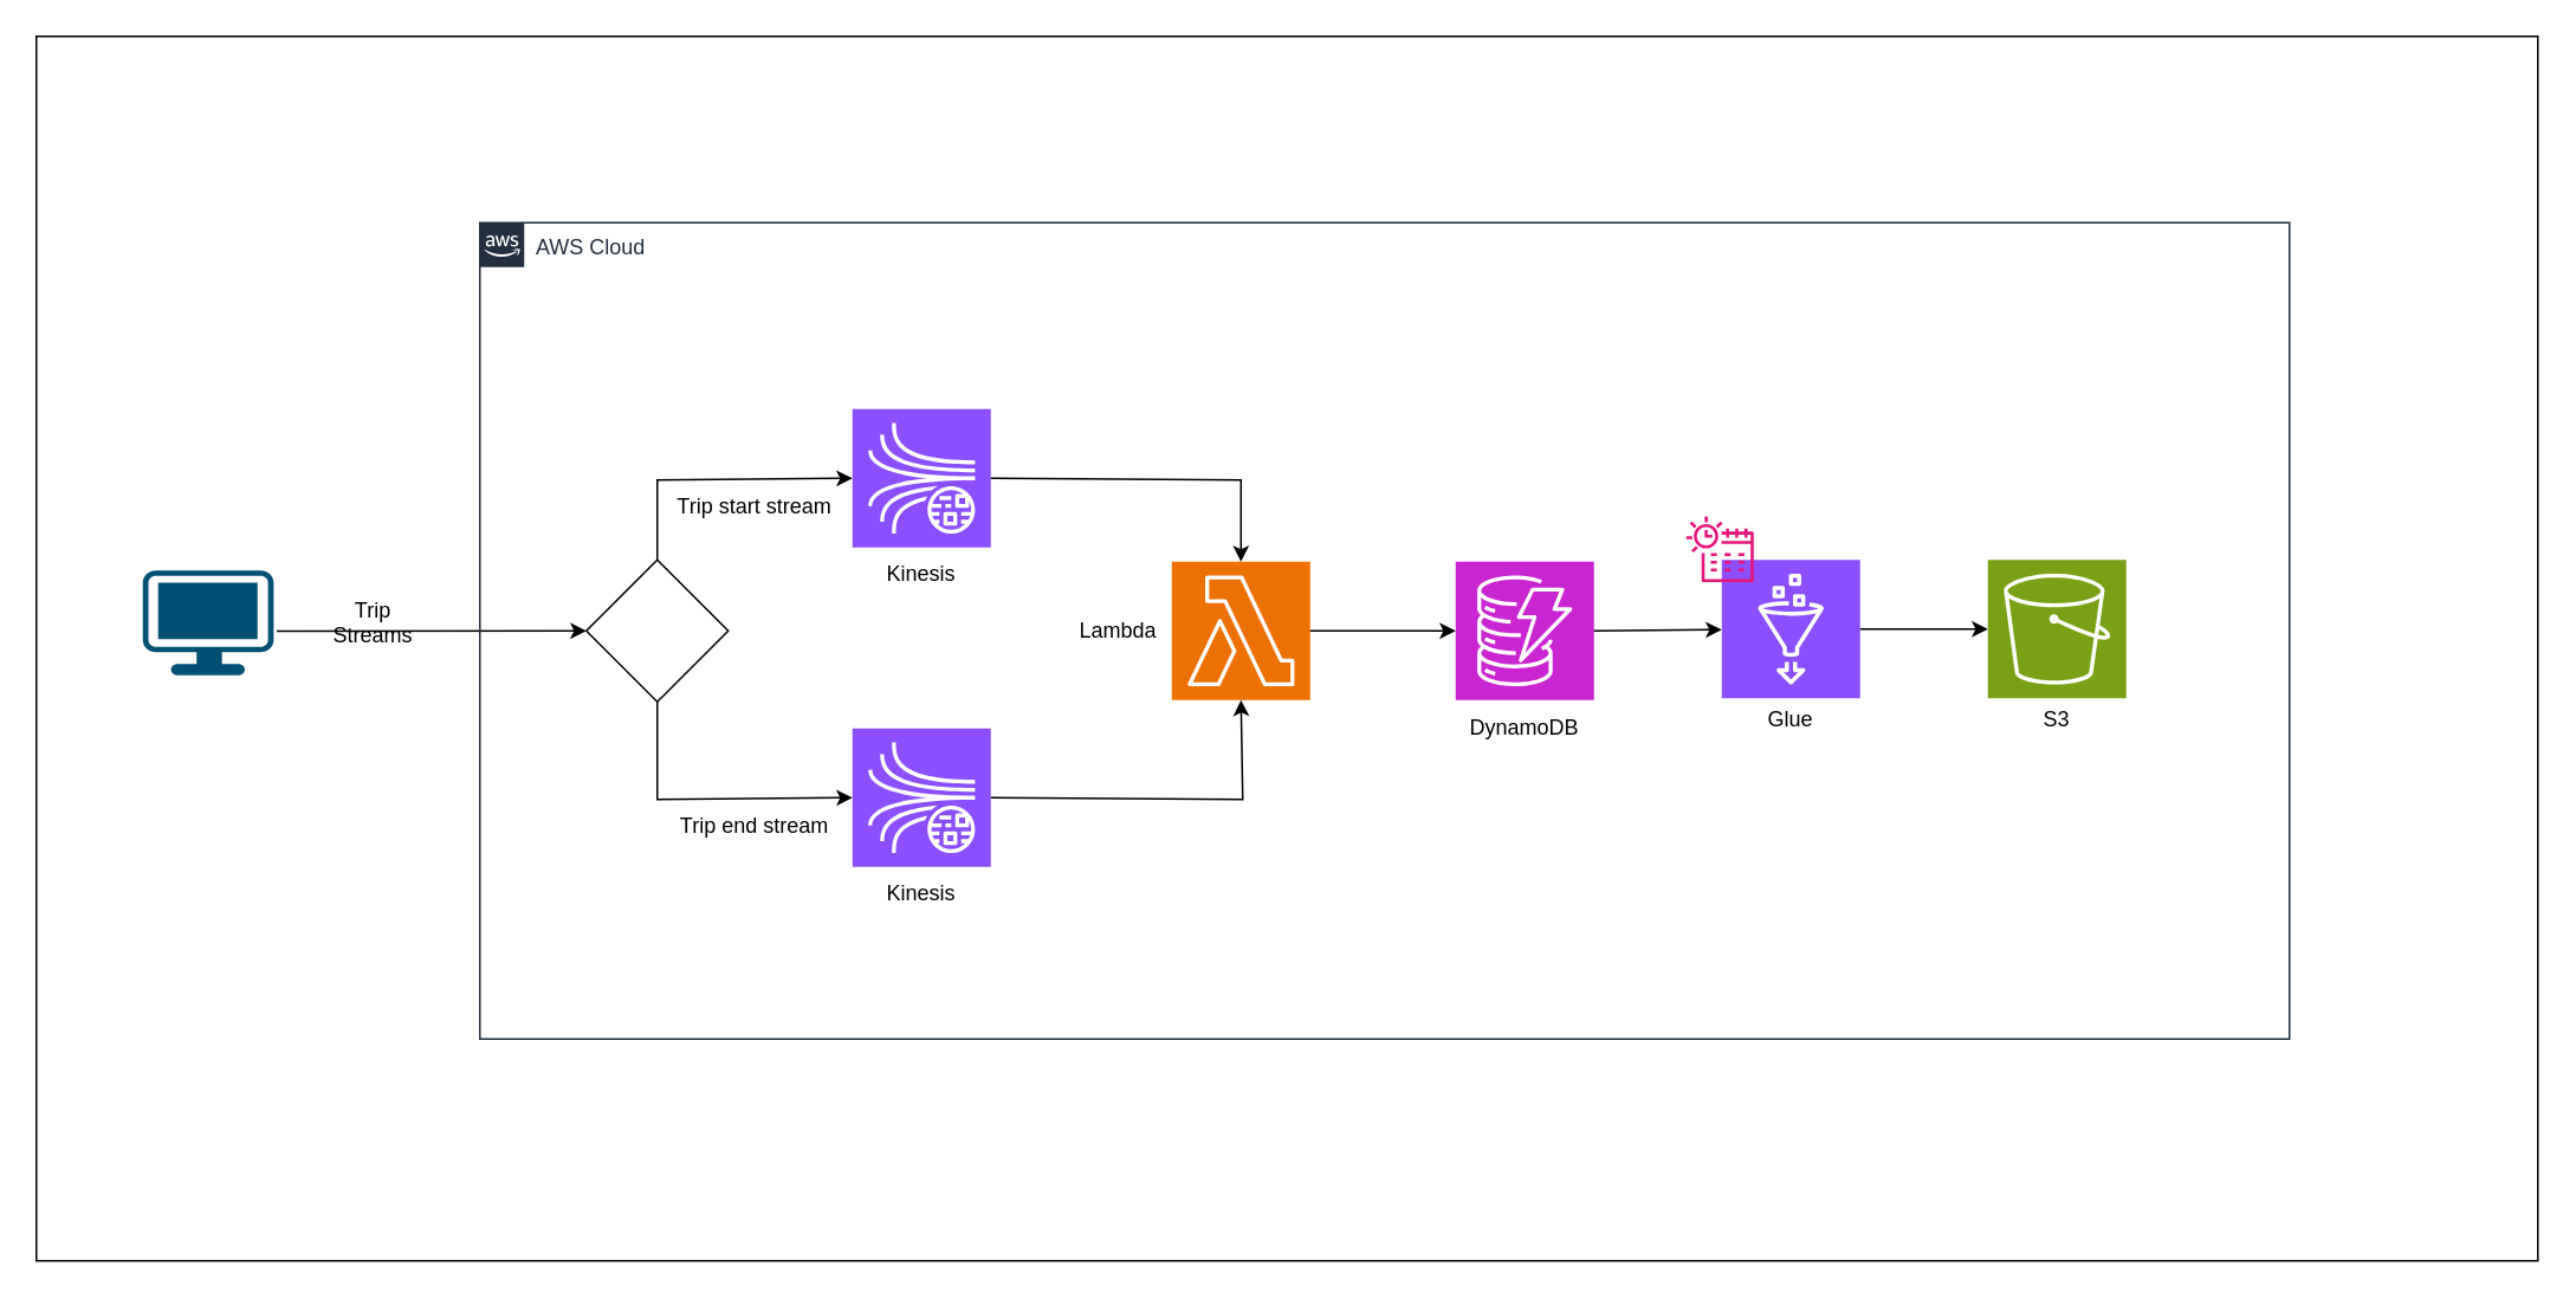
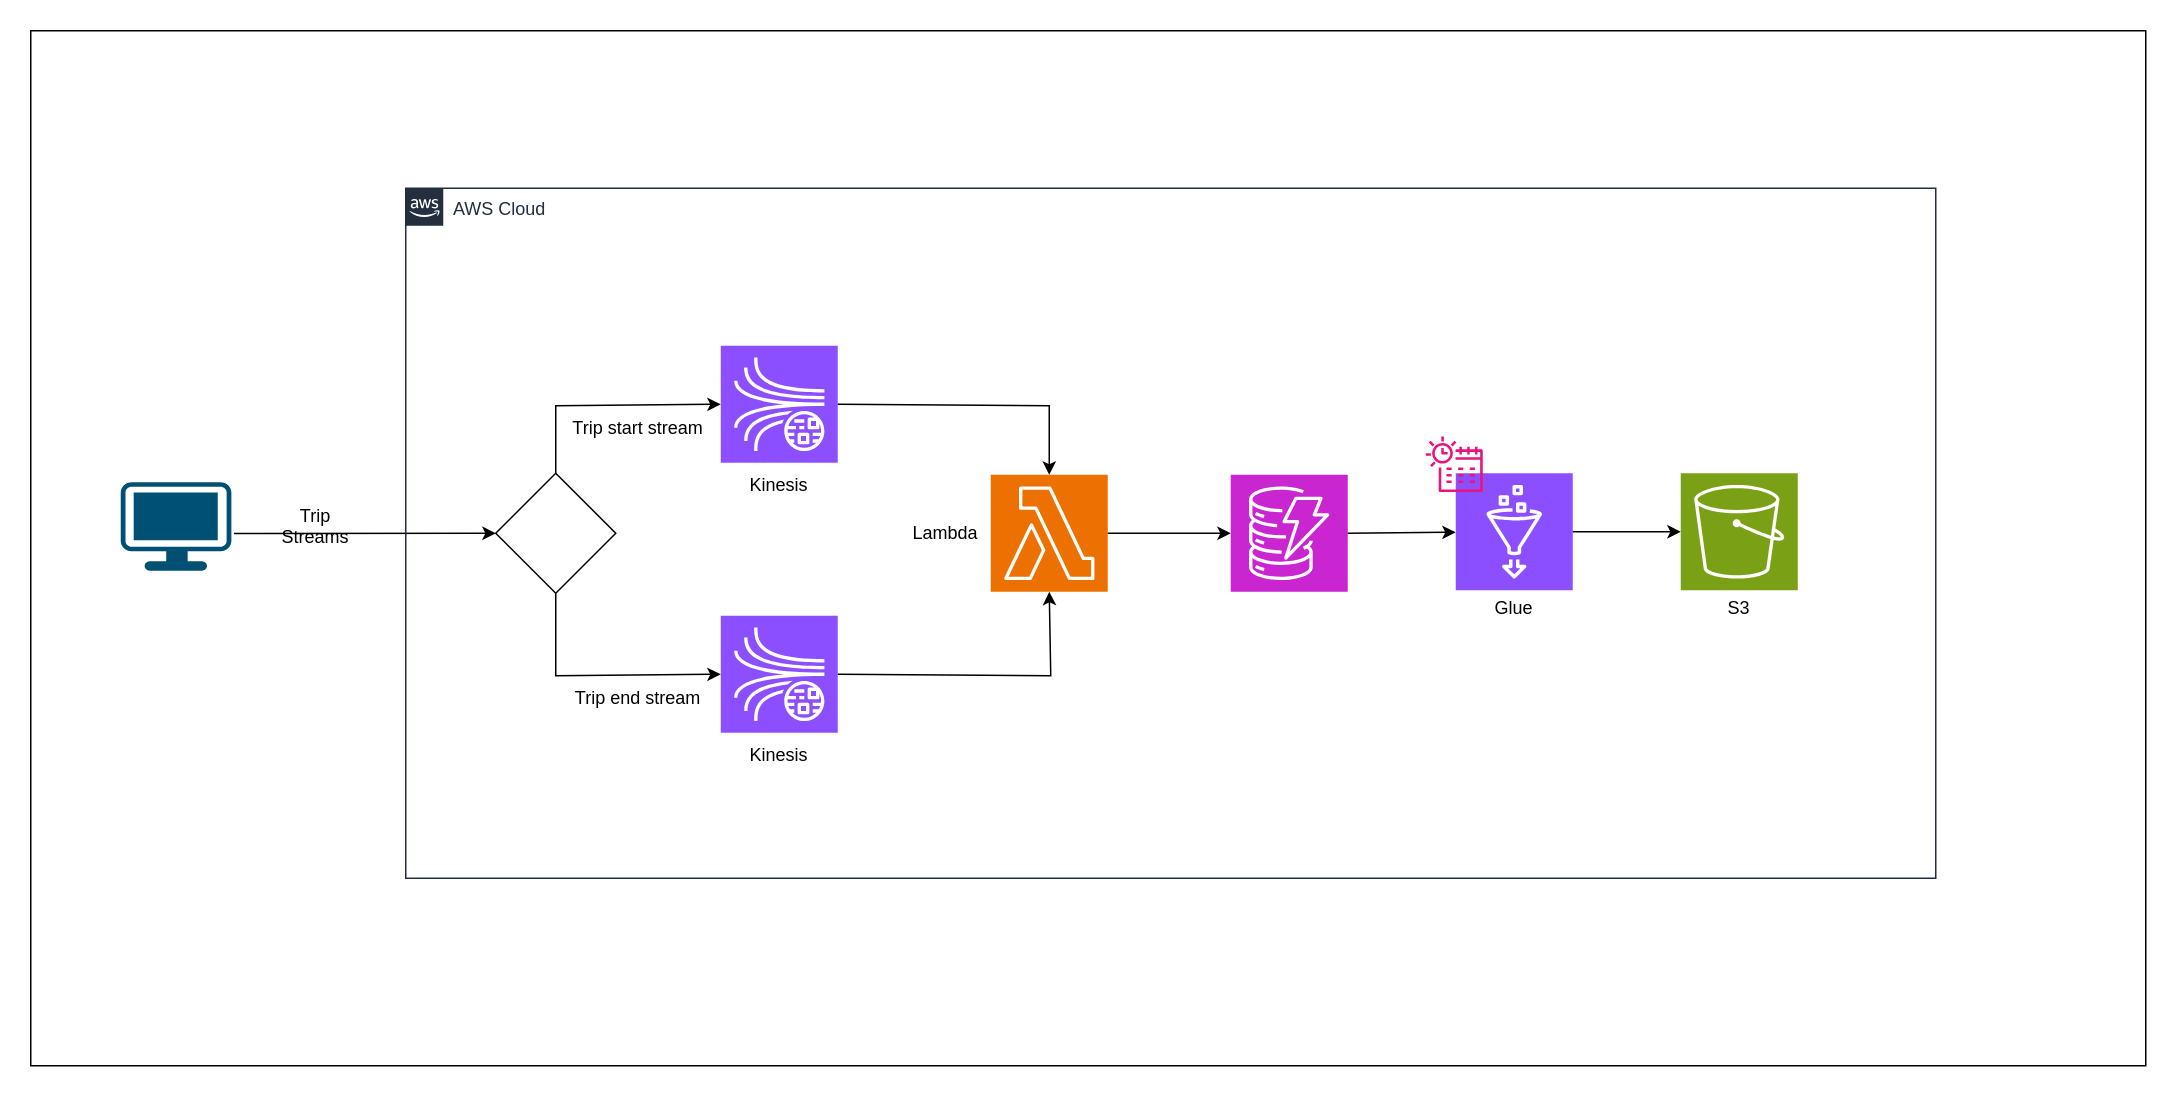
  <mxCell id="0" />
  <mxCell id="1" parent="0" />
  <mxCell id="2" value="" style="rounded=0;whiteSpace=wrap;html=1;" vertex="1" parent="1"><mxGeometry x="20" y="20" width="1410" height="690" as="geometry" /></mxCell>
  <mxCell id="3" value="" style="points=[[0.03,0.03,0],[0.5,0,0],[0.97,0.03,0],[1,0.4,0],[0.97,0.745,0],[0.5,1,0],[0.03,0.745,0],[0,0.4,0]];verticalLabelPosition=bottom;sketch=0;html=1;verticalAlign=top;aspect=fixed;align=center;pointerEvents=1;shape=mxgraph.cisco19.workstation;fillColor=#005073;strokeColor=none;" parent="1" vertex="1"><mxGeometry x="80" y="321" width="73.75" height="59" as="geometry" /></mxCell>
  <mxCell id="4" value="" style="endArrow=classic;html=1;rounded=0;exitX=1.024;exitY=0.58;exitDx=0;exitDy=0;exitPerimeter=0;entryX=0;entryY=0.5;entryDx=0;entryDy=0;" parent="1" source="3" target="5" edge="1"><mxGeometry width="50" height="50" relative="1" as="geometry"><mxPoint x="320" y="380" as="sourcePoint" /><mxPoint x="330" y="370" as="targetPoint" /></mxGeometry></mxCell>
  <mxCell id="5" value="" style="rhombus;whiteSpace=wrap;html=1;" parent="1" vertex="1"><mxGeometry x="330" y="315" width="80" height="80" as="geometry" /></mxCell>
  <mxCell id="6" value="" style="sketch=0;points=[[0,0,0],[0.25,0,0],[0.5,0,0],[0.75,0,0],[1,0,0],[0,1,0],[0.25,1,0],[0.5,1,0],[0.75,1,0],[1,1,0],[0,0.25,0],[0,0.5,0],[0,0.75,0],[1,0.25,0],[1,0.5,0],[1,0.75,0]];outlineConnect=0;fontColor=#232F3E;fillColor=#8C4FFF;strokeColor=#ffffff;dashed=0;verticalLabelPosition=bottom;verticalAlign=top;align=center;html=1;fontSize=12;fontStyle=0;aspect=fixed;shape=mxgraph.aws4.resourceIcon;resIcon=mxgraph.aws4.kinesis_data_streams;" parent="1" vertex="1"><mxGeometry x="480" y="230" width="78" height="78" as="geometry" /></mxCell>
  <mxCell id="7" value="" style="sketch=0;points=[[0,0,0],[0.25,0,0],[0.5,0,0],[0.75,0,0],[1,0,0],[0,1,0],[0.25,1,0],[0.5,1,0],[0.75,1,0],[1,1,0],[0,0.25,0],[0,0.5,0],[0,0.75,0],[1,0.25,0],[1,0.5,0],[1,0.75,0]];outlineConnect=0;fontColor=#232F3E;fillColor=#8C4FFF;strokeColor=#ffffff;dashed=0;verticalLabelPosition=bottom;verticalAlign=top;align=center;html=1;fontSize=12;fontStyle=0;aspect=fixed;shape=mxgraph.aws4.resourceIcon;resIcon=mxgraph.aws4.kinesis_data_streams;" parent="1" vertex="1"><mxGeometry x="480" y="410" width="78" height="78" as="geometry" /></mxCell>
  <mxCell id="8" value="" style="endArrow=classic;html=1;rounded=0;exitX=0.5;exitY=0;exitDx=0;exitDy=0;entryX=0;entryY=0.5;entryDx=0;entryDy=0;entryPerimeter=0;" parent="1" source="5" target="6" edge="1"><mxGeometry width="50" height="50" relative="1" as="geometry"><mxPoint x="370" y="280" as="sourcePoint" /><mxPoint x="420" y="230" as="targetPoint" /><Array as="points"><mxPoint x="370" y="270" /></Array></mxGeometry></mxCell>
  <mxCell id="9" value="" style="endArrow=classic;html=1;rounded=0;entryX=0;entryY=0.5;entryDx=0;entryDy=0;entryPerimeter=0;exitX=0.5;exitY=1;exitDx=0;exitDy=0;" parent="1" source="5" target="7" edge="1"><mxGeometry width="50" height="50" relative="1" as="geometry"><mxPoint x="330" y="484" as="sourcePoint" /><mxPoint x="380" y="434" as="targetPoint" /><Array as="points"><mxPoint x="370" y="450" /></Array></mxGeometry></mxCell>
  <mxCell id="10" value="Trip Streams&lt;div&gt;&lt;br&gt;&lt;/div&gt;" style="text;html=1;align=center;verticalAlign=middle;whiteSpace=wrap;rounded=0;" parent="1" vertex="1"><mxGeometry x="180" y="343" width="60" height="30" as="geometry" /></mxCell>
  <mxCell id="11" value="Trip start stream" style="text;html=1;align=center;verticalAlign=middle;whiteSpace=wrap;rounded=0;" parent="1" vertex="1"><mxGeometry x="380" y="270" width="90" height="30" as="geometry" /></mxCell>
  <mxCell id="12" value="Trip end stream" style="text;html=1;align=center;verticalAlign=middle;whiteSpace=wrap;rounded=0;" parent="1" vertex="1"><mxGeometry x="380" y="450" width="90" height="30" as="geometry" /></mxCell>
  <mxCell id="13" value="" style="sketch=0;points=[[0,0,0],[0.25,0,0],[0.5,0,0],[0.75,0,0],[1,0,0],[0,1,0],[0.25,1,0],[0.5,1,0],[0.75,1,0],[1,1,0],[0,0.25,0],[0,0.5,0],[0,0.75,0],[1,0.25,0],[1,0.5,0],[1,0.75,0]];outlineConnect=0;fontColor=#232F3E;fillColor=#ED7100;strokeColor=#ffffff;dashed=0;verticalLabelPosition=bottom;verticalAlign=top;align=center;html=1;fontSize=12;fontStyle=0;aspect=fixed;shape=mxgraph.aws4.resourceIcon;resIcon=mxgraph.aws4.lambda;" parent="1" vertex="1"><mxGeometry x="660" y="316" width="78" height="78" as="geometry" /></mxCell>
  <mxCell id="14" value="Lambda" style="text;html=1;align=center;verticalAlign=middle;whiteSpace=wrap;rounded=0;" parent="1" vertex="1"><mxGeometry x="600" y="340" width="60" height="30" as="geometry" /></mxCell>
  <mxCell id="15" value="Kines&lt;span style=&quot;background-color: transparent; color: light-dark(rgb(0, 0, 0), rgb(255, 255, 255));&quot;&gt;is&lt;/span&gt;" style="text;html=1;align=center;verticalAlign=middle;whiteSpace=wrap;rounded=0;" parent="1" vertex="1"><mxGeometry x="489" y="488" width="60" height="29" as="geometry" /></mxCell>
  <mxCell id="16" value="Kines&lt;span style=&quot;background-color: transparent; color: light-dark(rgb(0, 0, 0), rgb(255, 255, 255));&quot;&gt;is&lt;/span&gt;" style="text;html=1;align=center;verticalAlign=middle;whiteSpace=wrap;rounded=0;" parent="1" vertex="1"><mxGeometry x="489" y="308" width="60" height="29" as="geometry" /></mxCell>
  <mxCell id="17" value="" style="endArrow=classic;html=1;rounded=0;exitX=1;exitY=0.5;exitDx=0;exitDy=0;exitPerimeter=0;entryX=0.5;entryY=0;entryDx=0;entryDy=0;entryPerimeter=0;" parent="1" source="6" target="13" edge="1"><mxGeometry width="50" height="50" relative="1" as="geometry"><mxPoint x="620" y="280" as="sourcePoint" /><mxPoint x="670" y="230" as="targetPoint" /><Array as="points"><mxPoint x="699" y="270" /></Array></mxGeometry></mxCell>
  <mxCell id="18" value="" style="endArrow=classic;html=1;rounded=0;entryX=0.5;entryY=1;entryDx=0;entryDy=0;entryPerimeter=0;exitX=1;exitY=0.5;exitDx=0;exitDy=0;exitPerimeter=0;" parent="1" source="7" target="13" edge="1"><mxGeometry width="50" height="50" relative="1" as="geometry"><mxPoint x="630" y="488" as="sourcePoint" /><mxPoint x="680" y="438" as="targetPoint" /><Array as="points"><mxPoint x="700" y="450" /></Array></mxGeometry></mxCell>
  <mxCell id="19" value="" style="sketch=0;points=[[0,0,0],[0.25,0,0],[0.5,0,0],[0.75,0,0],[1,0,0],[0,1,0],[0.25,1,0],[0.5,1,0],[0.75,1,0],[1,1,0],[0,0.25,0],[0,0.5,0],[0,0.75,0],[1,0.25,0],[1,0.5,0],[1,0.75,0]];outlineConnect=0;fontColor=#232F3E;fillColor=#C925D1;strokeColor=#ffffff;dashed=0;verticalLabelPosition=bottom;verticalAlign=top;align=center;html=1;fontSize=12;fontStyle=0;aspect=fixed;shape=mxgraph.aws4.resourceIcon;resIcon=mxgraph.aws4.dynamodb;" parent="1" vertex="1"><mxGeometry x="820" y="316" width="78" height="78" as="geometry" /></mxCell>
  <mxCell id="20" value="" style="endArrow=classic;html=1;rounded=0;exitX=1;exitY=0.5;exitDx=0;exitDy=0;exitPerimeter=0;entryX=0;entryY=0.5;entryDx=0;entryDy=0;entryPerimeter=0;" parent="1" source="13" target="19" edge="1"><mxGeometry width="50" height="50" relative="1" as="geometry"><mxPoint x="780" y="370" as="sourcePoint" /><mxPoint x="810" y="308" as="targetPoint" /></mxGeometry></mxCell>
- <mxCell id="21" value="DynamoDB" style="text;html=1;align=center;verticalAlign=middle;whiteSpace=wrap;rounded=0;" parent="1" vertex="1"><mxGeometry x="829" y="395" width="60" height="30" as="geometry" /></mxCell>
  <mxCell id="22" value="" style="endArrow=classic;html=1;rounded=0;exitX=1;exitY=0.5;exitDx=0;exitDy=0;exitPerimeter=0;" parent="1" source="19" target="23" edge="1"><mxGeometry width="50" height="50" relative="1" as="geometry"><mxPoint x="957" y="371" as="sourcePoint" /><mxPoint x="980" y="355" as="targetPoint" /></mxGeometry></mxCell>
  <mxCell id="23" value="" style="sketch=0;points=[[0,0,0],[0.25,0,0],[0.5,0,0],[0.75,0,0],[1,0,0],[0,1,0],[0.25,1,0],[0.5,1,0],[0.75,1,0],[1,1,0],[0,0.25,0],[0,0.5,0],[0,0.75,0],[1,0.25,0],[1,0.5,0],[1,0.75,0]];outlineConnect=0;fontColor=#232F3E;fillColor=#8C4FFF;strokeColor=#ffffff;dashed=0;verticalLabelPosition=bottom;verticalAlign=top;align=center;html=1;fontSize=12;fontStyle=0;aspect=fixed;shape=mxgraph.aws4.resourceIcon;resIcon=mxgraph.aws4.glue;" parent="1" vertex="1"><mxGeometry x="970" y="315" width="78" height="78" as="geometry" /></mxCell>
  <mxCell id="24" value="" style="endArrow=classic;html=1;rounded=0;exitX=1;exitY=0.5;exitDx=0;exitDy=0;exitPerimeter=0;" parent="1" source="23" target="25" edge="1"><mxGeometry width="50" height="50" relative="1" as="geometry"><mxPoint x="1080" y="370" as="sourcePoint" /><mxPoint x="1150" y="356" as="targetPoint" /></mxGeometry></mxCell>
  <mxCell id="25" value="" style="sketch=0;points=[[0,0,0],[0.25,0,0],[0.5,0,0],[0.75,0,0],[1,0,0],[0,1,0],[0.25,1,0],[0.5,1,0],[0.75,1,0],[1,1,0],[0,0.25,0],[0,0.5,0],[0,0.75,0],[1,0.25,0],[1,0.5,0],[1,0.75,0]];outlineConnect=0;fontColor=#232F3E;fillColor=#7AA116;strokeColor=#ffffff;dashed=0;verticalLabelPosition=bottom;verticalAlign=top;align=center;html=1;fontSize=12;fontStyle=0;aspect=fixed;shape=mxgraph.aws4.resourceIcon;resIcon=mxgraph.aws4.s3;" parent="1" vertex="1"><mxGeometry x="1120" y="315" width="78" height="78" as="geometry" /></mxCell>
  <mxCell id="26" value="Glue" style="text;html=1;align=center;verticalAlign=middle;whiteSpace=wrap;rounded=0;" parent="1" vertex="1"><mxGeometry x="979" y="390" width="60" height="30" as="geometry" /></mxCell>
  <mxCell id="27" value="S3" style="text;html=1;align=center;verticalAlign=middle;whiteSpace=wrap;rounded=0;" parent="1" vertex="1"><mxGeometry x="1129" y="390" width="60" height="30" as="geometry" /></mxCell>
  <mxCell id="28" value="" style="sketch=0;outlineConnect=0;fontColor=#232F3E;gradientColor=none;fillColor=#E7157B;strokeColor=none;dashed=0;verticalLabelPosition=bottom;verticalAlign=top;align=center;html=1;fontSize=12;fontStyle=0;aspect=fixed;pointerEvents=1;shape=mxgraph.aws4.eventbridge_scheduler;" vertex="1" parent="1"><mxGeometry x="950" y="290" width="38" height="38" as="geometry" /></mxCell>
  <mxCell id="29" value="AWS Cloud" style="points=[[0,0],[0.25,0],[0.5,0],[0.75,0],[1,0],[1,0.25],[1,0.5],[1,0.75],[1,1],[0.75,1],[0.5,1],[0.25,1],[0,1],[0,0.75],[0,0.5],[0,0.25]];outlineConnect=0;gradientColor=none;html=1;whiteSpace=wrap;fontSize=12;fontStyle=0;container=1;pointerEvents=0;collapsible=0;recursiveResize=0;shape=mxgraph.aws4.group;grIcon=mxgraph.aws4.group_aws_cloud_alt;strokeColor=#232F3E;fillColor=none;verticalAlign=top;align=left;spacingLeft=30;fontColor=#232F3E;dashed=0;" vertex="1" parent="1"><mxGeometry x="270" y="125" width="1020" height="460" as="geometry" /></mxCell>
